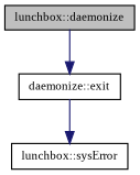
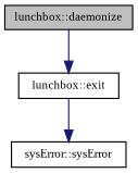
  digraph {
    fontname="Liberation Serif"
    rankdir=TB
    node [color=black fillcolor=white fontname="Liberation Serif" fontsize=10 shape=record style=filled]
    edge [color=midnightblue fontname="Liberation Serif" fontsize=10 labelfontname=Sans labelfontsize=10 style=solid]
    n1 [fillcolor=grey75 fontcolor=black height=0.2 label="lunchbox::daemonize" width=0.4]
-   n2 [height=0.2 label="daemonize::exit" width=0.4]
-   n3 [height=0.2 label="lunchbox::sysError" width=0.4]
+   n2 [height=0.2 label="lunchbox::exit" width=0.4]
+   n3 [height=0.2 label="sysError::sysError" width=0.4]
    n1 -> n2
    n2 -> n3
  }
